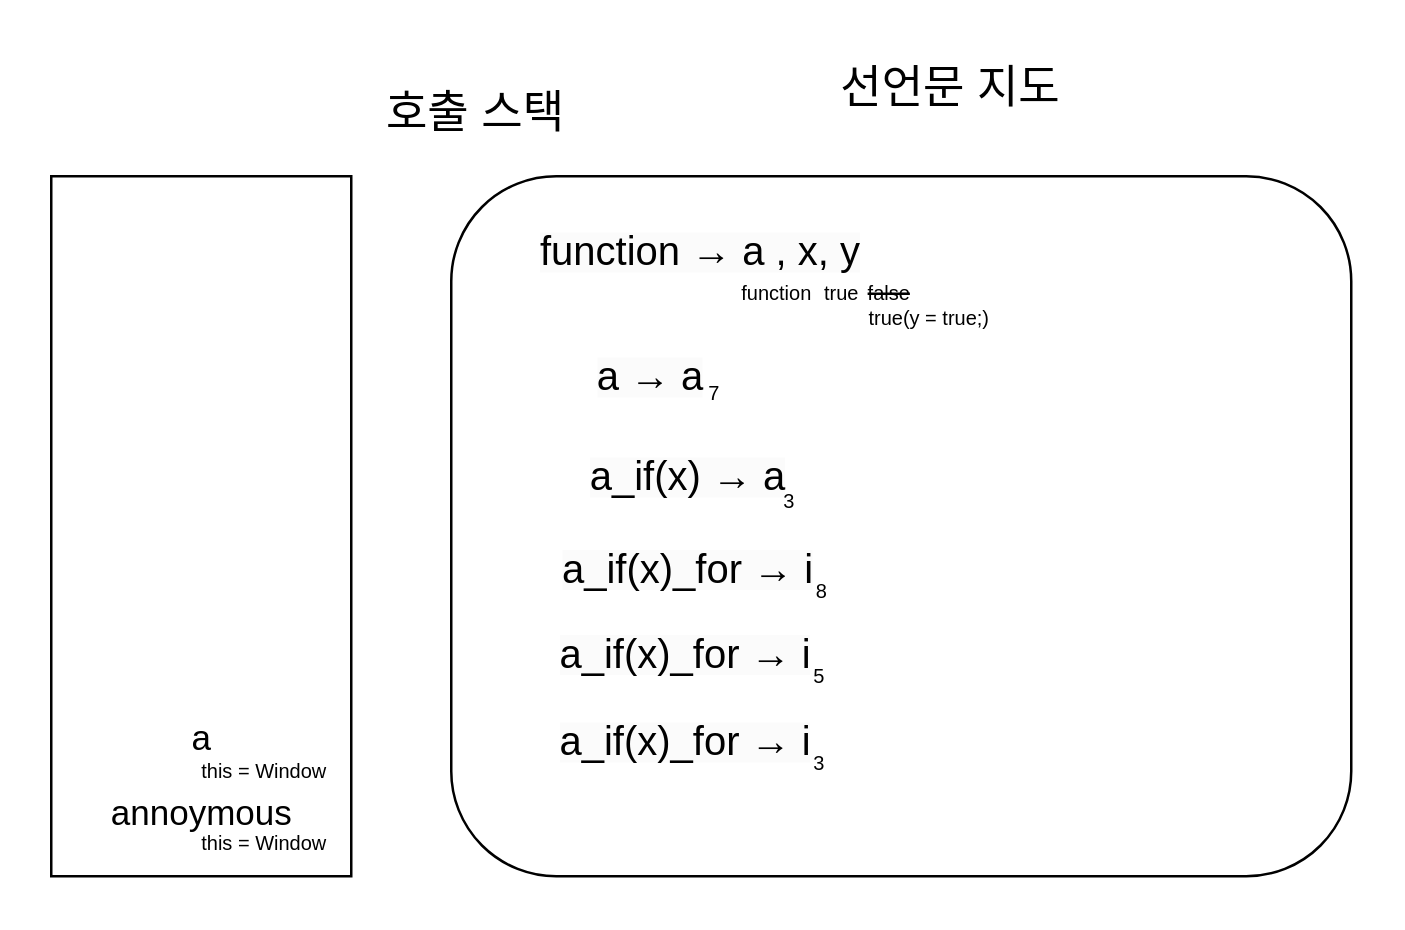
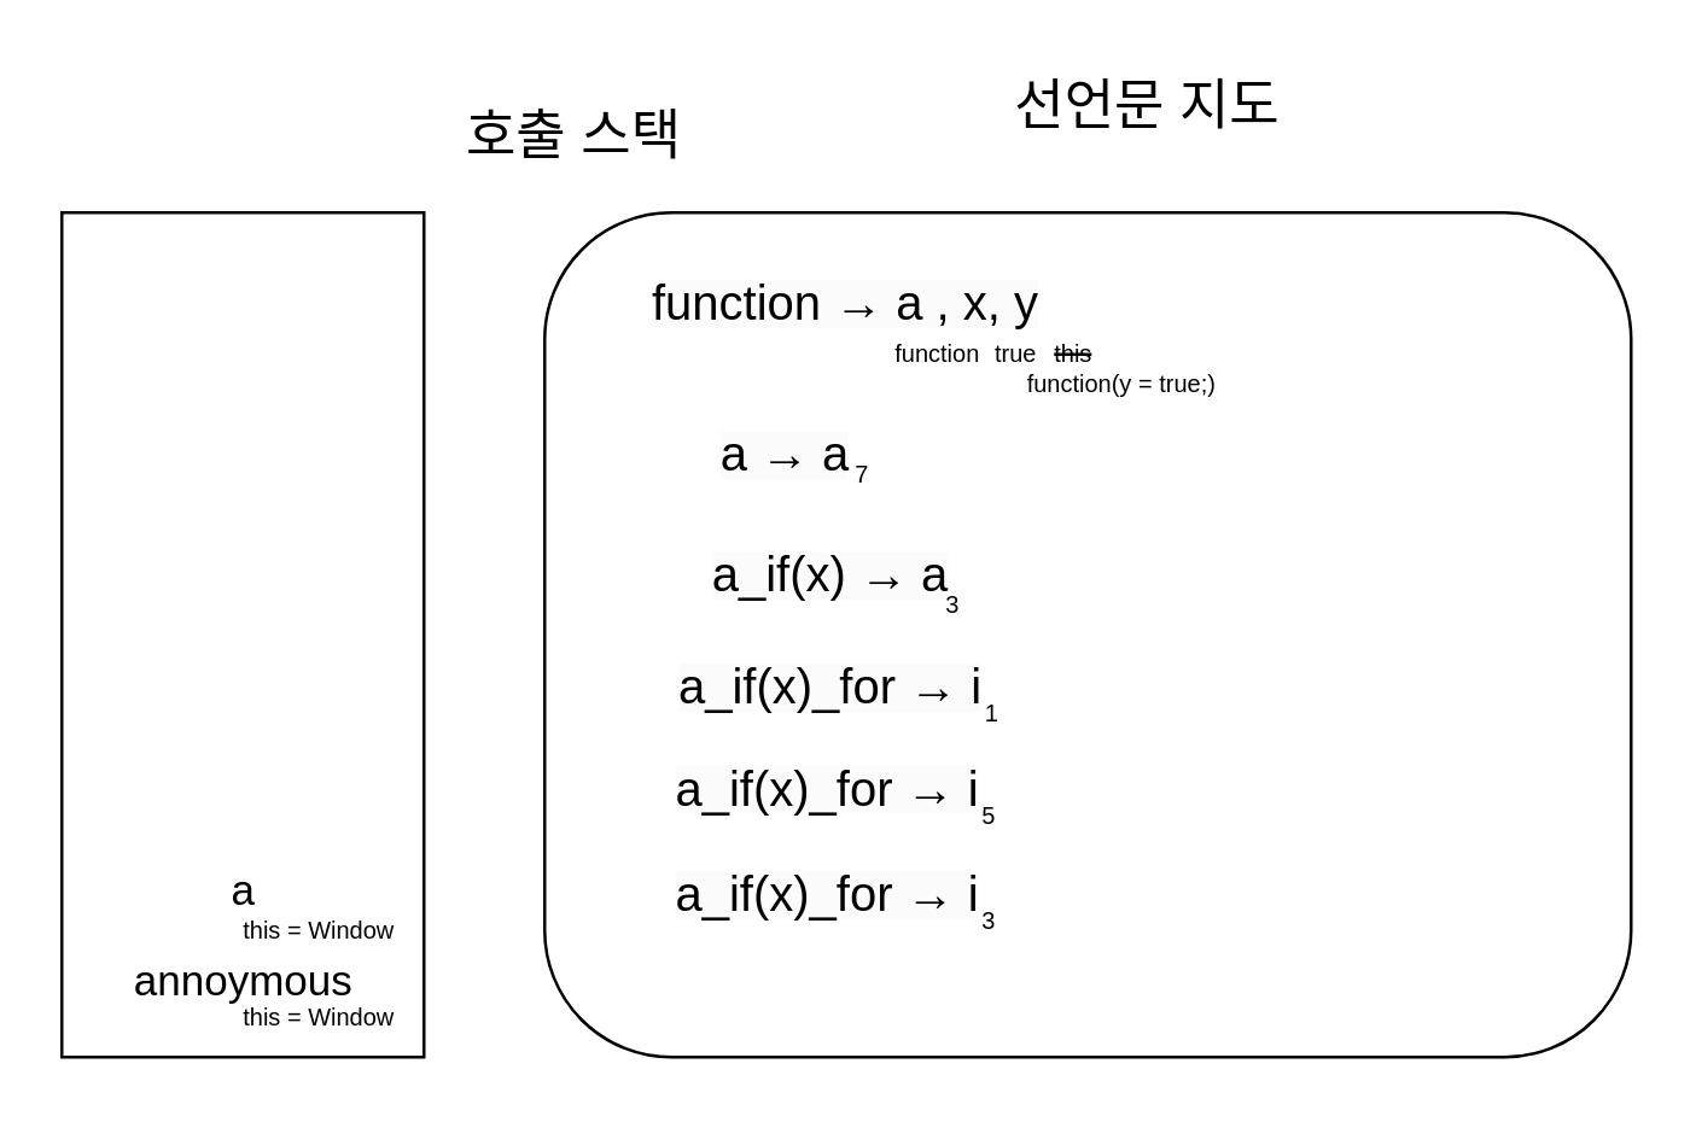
  <mxCell id="0" />
  <mxCell id="1" parent="0" />
  <mxCell id="2" value="&lt;br&gt;" style="rounded=0;whiteSpace=wrap;html=1;" vertex="1" parent="1"><mxGeometry x="20" y="70" width="120" height="280" as="geometry" /></mxCell>
  <mxCell id="3" value="" style="rounded=1;whiteSpace=wrap;html=1;" vertex="1" parent="1"><mxGeometry x="180" y="70" width="360" height="280" as="geometry" /></mxCell>
  <mxCell id="4" value="&lt;font style=&quot;font-size: 18px;&quot;&gt;선언문 지도&lt;/font&gt;" style="text;html=1;strokeColor=none;fillColor=none;align=center;verticalAlign=middle;whiteSpace=wrap;rounded=0;fontSize=14;" vertex="1" parent="1"><mxGeometry x="330" y="20" width="100" height="30" as="geometry" /></mxCell>
  <mxCell id="5" value="&lt;font style=&quot;font-size: 18px;&quot;&gt;호출 스택&lt;/font&gt;" style="text;html=1;strokeColor=none;fillColor=none;align=center;verticalAlign=middle;whiteSpace=wrap;rounded=0;fontSize=14;" vertex="1" parent="1"><mxGeometry x="145" y="30" width="90" height="30" as="geometry" /></mxCell>
  <mxCell id="6" value="&lt;span style=&quot;color: rgb(0, 0, 0); font-family: Helvetica; font-style: normal; font-variant-ligatures: normal; font-variant-caps: normal; font-weight: 400; letter-spacing: normal; orphans: 2; text-align: center; text-indent: 0px; text-transform: none; widows: 2; word-spacing: 0px; -webkit-text-stroke-width: 0px; background-color: rgb(251, 251, 251); text-decoration-thickness: initial; text-decoration-style: initial; text-decoration-color: initial; float: none; display: inline !important;&quot;&gt;&lt;font style=&quot;font-size: 16px;&quot;&gt;function → a , x, y&lt;/font&gt;&lt;/span&gt;" style="text;html=1;strokeColor=none;fillColor=none;align=center;verticalAlign=middle;whiteSpace=wrap;rounded=0;fontSize=14;" vertex="1" parent="1"><mxGeometry x="200" y="90" width="160" height="20" as="geometry" /></mxCell>
  <mxCell id="7" value="&lt;font style=&quot;font-size: 8px;&quot;&gt;function&lt;/font&gt;" style="text;html=1;align=center;verticalAlign=middle;resizable=0;points=[];autosize=1;strokeColor=none;fillColor=none;fontSize=14;" vertex="1" parent="1"><mxGeometry x="285" y="100" width="50" height="30" as="geometry" /></mxCell>
  <mxCell id="8" value="&lt;font style=&quot;font-size: 8px;&quot;&gt;true&lt;/font&gt;" style="text;html=1;align=center;verticalAlign=middle;resizable=0;points=[];autosize=1;strokeColor=none;fillColor=none;fontSize=14;" vertex="1" parent="1"><mxGeometry x="316" y="100" width="40" height="30" as="geometry" /></mxCell>
- <mxCell id="9" value="&lt;font style=&quot;font-size: 8px;&quot;&gt;&lt;strike&gt;false&lt;/strike&gt;&lt;/font&gt;" style="text;html=1;align=center;verticalAlign=middle;resizable=0;points=[];autosize=1;strokeColor=none;fillColor=none;fontSize=14;" vertex="1" parent="1"><mxGeometry x="335" y="100" width="40" height="30" as="geometry" /></mxCell>
+ <mxCell id="9" value="&lt;font style=&quot;font-size: 8px;&quot;&gt;&lt;strike&gt;this&lt;/strike&gt;&lt;/font&gt;" style="text;html=1;align=center;verticalAlign=middle;resizable=0;points=[];autosize=1;strokeColor=none;fillColor=none;fontSize=14;" vertex="1" parent="1"><mxGeometry x="335" y="100" width="40" height="30" as="geometry" /></mxCell>
  <mxCell id="10" value="&lt;span style=&quot;color: rgb(0, 0, 0); font-family: Helvetica; font-style: normal; font-variant-ligatures: normal; font-variant-caps: normal; font-weight: 400; letter-spacing: normal; orphans: 2; text-align: center; text-indent: 0px; text-transform: none; widows: 2; word-spacing: 0px; -webkit-text-stroke-width: 0px; background-color: rgb(251, 251, 251); text-decoration-thickness: initial; text-decoration-style: initial; text-decoration-color: initial; float: none; display: inline !important;&quot;&gt;&lt;font style=&quot;font-size: 16px;&quot;&gt;a_if(x) → a&lt;/font&gt;&lt;/span&gt;" style="text;html=1;strokeColor=none;fillColor=none;align=center;verticalAlign=middle;whiteSpace=wrap;rounded=0;fontSize=14;" vertex="1" parent="1"><mxGeometry x="200" y="180" width="150" height="20" as="geometry" /></mxCell>
  <mxCell id="11" value="" style="group" vertex="1" connectable="0" parent="1"><mxGeometry x="30" y="310" width="110" height="40" as="geometry" /></mxCell>
  <mxCell id="12" value="&lt;span style=&quot;font-size: 14px;&quot;&gt;annoymous&lt;/span&gt;" style="text;html=1;align=center;verticalAlign=middle;resizable=0;points=[];autosize=1;strokeColor=none;fillColor=none;fontSize=8;" vertex="1" parent="11"><mxGeometry width="100" height="30" as="geometry" /></mxCell>
  <mxCell id="13" value="&lt;font style=&quot;font-size: 8px;&quot;&gt;this = Window&lt;/font&gt;" style="text;html=1;align=center;verticalAlign=middle;resizable=0;points=[];autosize=1;strokeColor=none;fillColor=none;fontSize=14;" vertex="1" parent="11"><mxGeometry x="40" y="10" width="70" height="30" as="geometry" /></mxCell>
  <mxCell id="14" value="" style="group" vertex="1" connectable="0" parent="1"><mxGeometry x="30" y="280" width="110" height="40" as="geometry" /></mxCell>
  <mxCell id="15" value="&lt;span style=&quot;font-size: 14px;&quot;&gt;a&lt;/span&gt;" style="text;html=1;align=center;verticalAlign=middle;resizable=0;points=[];autosize=1;strokeColor=none;fillColor=none;fontSize=8;" vertex="1" parent="14"><mxGeometry x="35" width="30" height="30" as="geometry" /></mxCell>
  <mxCell id="16" value="&lt;font style=&quot;font-size: 8px;&quot;&gt;this = Window&lt;/font&gt;" style="text;html=1;align=center;verticalAlign=middle;resizable=0;points=[];autosize=1;strokeColor=none;fillColor=none;fontSize=14;" vertex="1" parent="14"><mxGeometry x="40" y="11" width="70" height="30" as="geometry" /></mxCell>
  <mxCell id="17" value="&lt;font style=&quot;font-size: 8px;&quot;&gt;7&lt;/font&gt;" style="text;html=1;align=center;verticalAlign=middle;resizable=0;points=[];autosize=1;strokeColor=none;fillColor=none;fontSize=14;" vertex="1" parent="1"><mxGeometry x="270" y="140" width="30" height="30" as="geometry" /></mxCell>
- <mxCell id="18" value="&lt;font style=&quot;font-size: 8px;&quot;&gt;true(y = true;)&lt;/font&gt;" style="text;html=1;align=center;verticalAlign=middle;resizable=0;points=[];autosize=1;strokeColor=none;fillColor=none;fontSize=14;" vertex="1" parent="1"><mxGeometry x="336" y="110" width="70" height="30" as="geometry" /></mxCell>
+ <mxCell id="18" value="&lt;font style=&quot;font-size: 8px;&quot;&gt;function(y = true;)&lt;/font&gt;" style="text;html=1;align=center;verticalAlign=middle;resizable=0;points=[];autosize=1;strokeColor=none;fillColor=none;fontSize=14;" vertex="1" parent="1"><mxGeometry x="336" y="110" width="70" height="30" as="geometry" /></mxCell>
  <mxCell id="19" value="&lt;span style=&quot;color: rgb(0, 0, 0); font-family: Helvetica; font-style: normal; font-variant-ligatures: normal; font-variant-caps: normal; font-weight: 400; letter-spacing: normal; orphans: 2; text-align: center; text-indent: 0px; text-transform: none; widows: 2; word-spacing: 0px; -webkit-text-stroke-width: 0px; background-color: rgb(251, 251, 251); text-decoration-thickness: initial; text-decoration-style: initial; text-decoration-color: initial; float: none; display: inline !important;&quot;&gt;&lt;font style=&quot;font-size: 16px;&quot;&gt;a → a&lt;/font&gt;&lt;/span&gt;" style="text;html=1;strokeColor=none;fillColor=none;align=center;verticalAlign=middle;whiteSpace=wrap;rounded=0;fontSize=14;" vertex="1" parent="1"><mxGeometry x="200" y="140" width="120" height="20" as="geometry" /></mxCell>
  <mxCell id="20" value="3" style="text;html=1;align=center;verticalAlign=middle;resizable=0;points=[];autosize=1;strokeColor=none;fillColor=none;fontSize=8;" vertex="1" parent="1"><mxGeometry x="300" y="190" width="30" height="20" as="geometry" /></mxCell>
  <mxCell id="21" value="" style="group" vertex="1" connectable="0" parent="1"><mxGeometry x="200" y="220" width="150" height="20" as="geometry" /></mxCell>
  <mxCell id="22" value="&lt;span style=&quot;color: rgb(0, 0, 0); font-family: Helvetica; font-style: normal; font-variant-ligatures: normal; font-variant-caps: normal; font-weight: 400; letter-spacing: normal; orphans: 2; text-align: center; text-indent: 0px; text-transform: none; widows: 2; word-spacing: 0px; -webkit-text-stroke-width: 0px; background-color: rgb(251, 251, 251); text-decoration-thickness: initial; text-decoration-style: initial; text-decoration-color: initial; float: none; display: inline !important;&quot;&gt;&lt;font style=&quot;font-size: 16px;&quot;&gt;a_if(x)_for → i&lt;/font&gt;&lt;/span&gt;" style="text;html=1;strokeColor=none;fillColor=none;align=center;verticalAlign=middle;whiteSpace=wrap;rounded=0;fontSize=14;" vertex="1" parent="21"><mxGeometry width="150" height="13.793" as="geometry" /></mxCell>
- <mxCell id="23" value="8" style="text;html=1;align=center;verticalAlign=middle;resizable=0;points=[];autosize=1;strokeColor=none;fillColor=none;fontSize=8;" vertex="1" parent="21"><mxGeometry x="113" y="6.207" width="30" height="20" as="geometry" /></mxCell>
+ <mxCell id="23" value="1" style="text;html=1;align=center;verticalAlign=middle;resizable=0;points=[];autosize=1;strokeColor=none;fillColor=none;fontSize=8;" vertex="1" parent="21"><mxGeometry x="113" y="6.207" width="30" height="20" as="geometry" /></mxCell>
  <mxCell id="24" value="" style="group" vertex="1" connectable="0" parent="1"><mxGeometry x="199" y="251" width="150" height="29" as="geometry" /></mxCell>
  <mxCell id="25" value="&lt;span style=&quot;color: rgb(0, 0, 0); font-family: Helvetica; font-style: normal; font-variant-ligatures: normal; font-variant-caps: normal; font-weight: 400; letter-spacing: normal; orphans: 2; text-align: center; text-indent: 0px; text-transform: none; widows: 2; word-spacing: 0px; -webkit-text-stroke-width: 0px; background-color: rgb(251, 251, 251); text-decoration-thickness: initial; text-decoration-style: initial; text-decoration-color: initial; float: none; display: inline !important;&quot;&gt;&lt;font style=&quot;font-size: 16px;&quot;&gt;a_if(x)_for → i&lt;/font&gt;&lt;/span&gt;" style="text;html=1;strokeColor=none;fillColor=none;align=center;verticalAlign=middle;whiteSpace=wrap;rounded=0;fontSize=14;" vertex="1" parent="24"><mxGeometry width="150" height="20" as="geometry" /></mxCell>
  <mxCell id="26" value="5" style="text;html=1;align=center;verticalAlign=middle;resizable=0;points=[];autosize=1;strokeColor=none;fillColor=none;fontSize=8;" vertex="1" parent="24"><mxGeometry x="113" y="9" width="30" height="20" as="geometry" /></mxCell>
  <mxCell id="27" value="" style="group" vertex="1" connectable="0" parent="1"><mxGeometry x="199" y="285.5" width="150" height="29" as="geometry" /></mxCell>
  <mxCell id="28" value="&lt;span style=&quot;color: rgb(0, 0, 0); font-family: Helvetica; font-style: normal; font-variant-ligatures: normal; font-variant-caps: normal; font-weight: 400; letter-spacing: normal; orphans: 2; text-align: center; text-indent: 0px; text-transform: none; widows: 2; word-spacing: 0px; -webkit-text-stroke-width: 0px; background-color: rgb(251, 251, 251); text-decoration-thickness: initial; text-decoration-style: initial; text-decoration-color: initial; float: none; display: inline !important;&quot;&gt;&lt;font style=&quot;font-size: 16px;&quot;&gt;a_if(x)_for → i&lt;/font&gt;&lt;/span&gt;" style="text;html=1;strokeColor=none;fillColor=none;align=center;verticalAlign=middle;whiteSpace=wrap;rounded=0;fontSize=14;" vertex="1" parent="27"><mxGeometry width="150" height="20" as="geometry" /></mxCell>
  <mxCell id="29" value="3" style="text;html=1;align=center;verticalAlign=middle;resizable=0;points=[];autosize=1;strokeColor=none;fillColor=none;fontSize=8;" vertex="1" parent="27"><mxGeometry x="113" y="9" width="30" height="20" as="geometry" /></mxCell>
